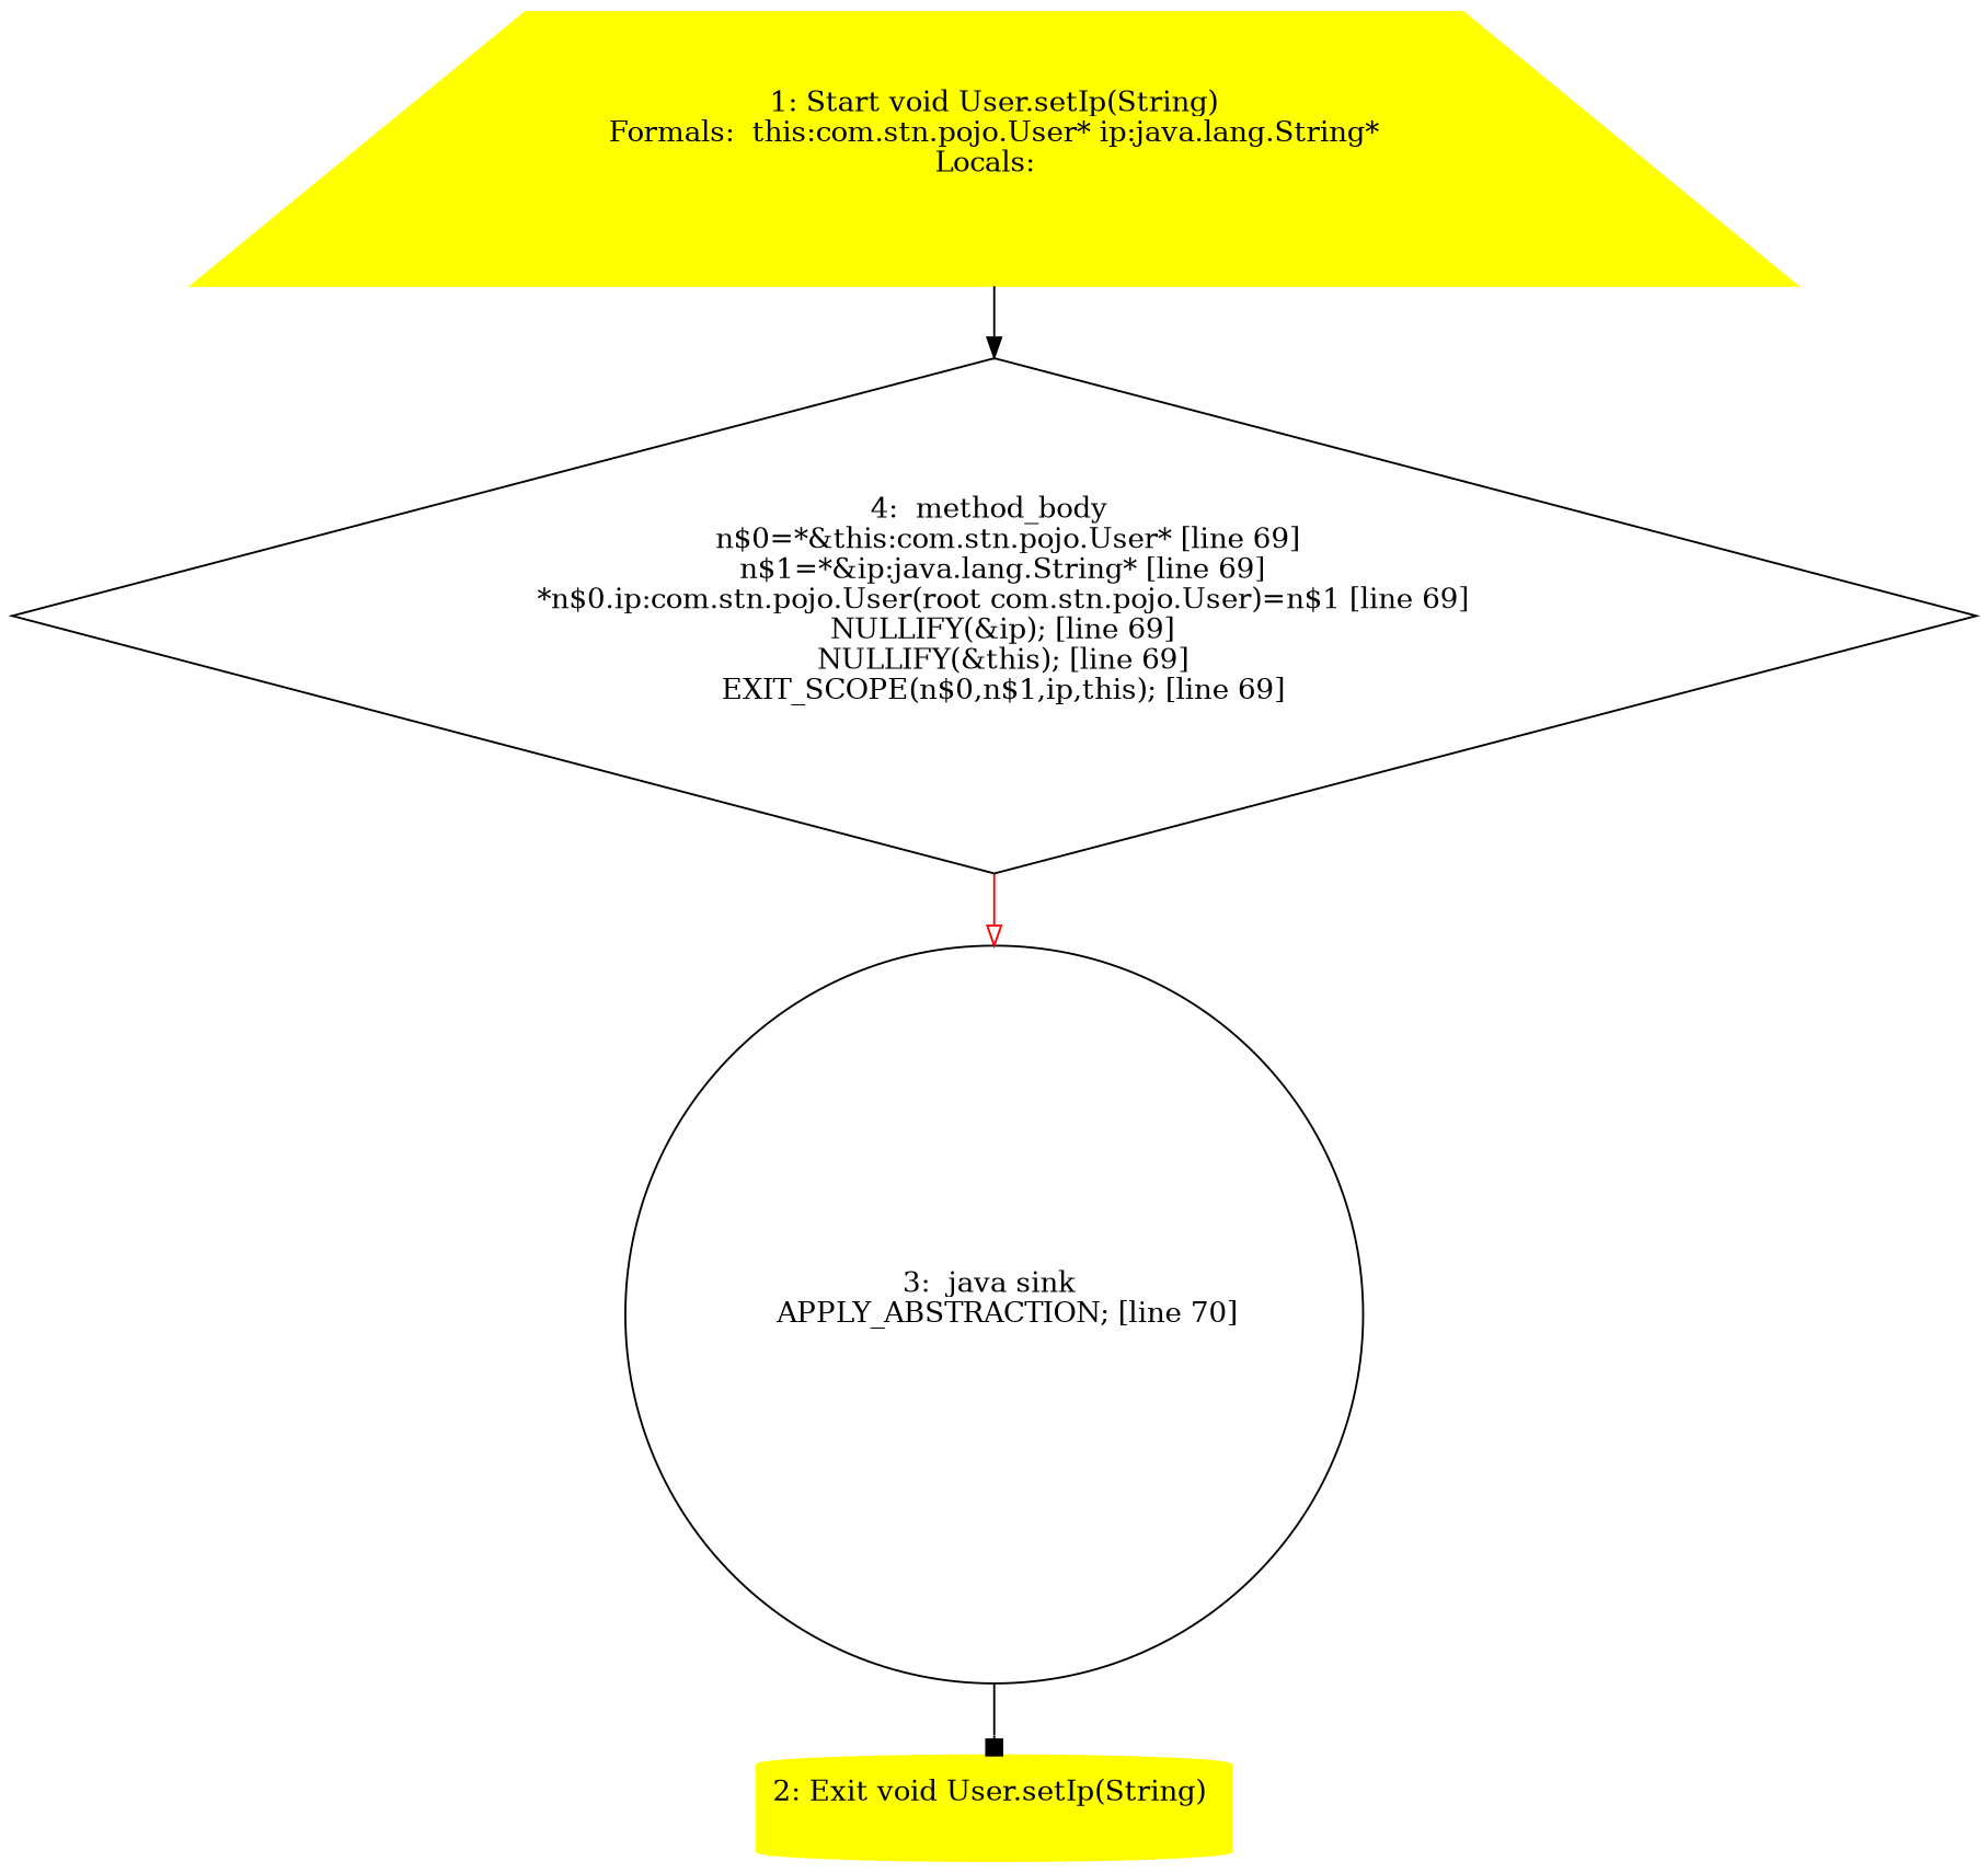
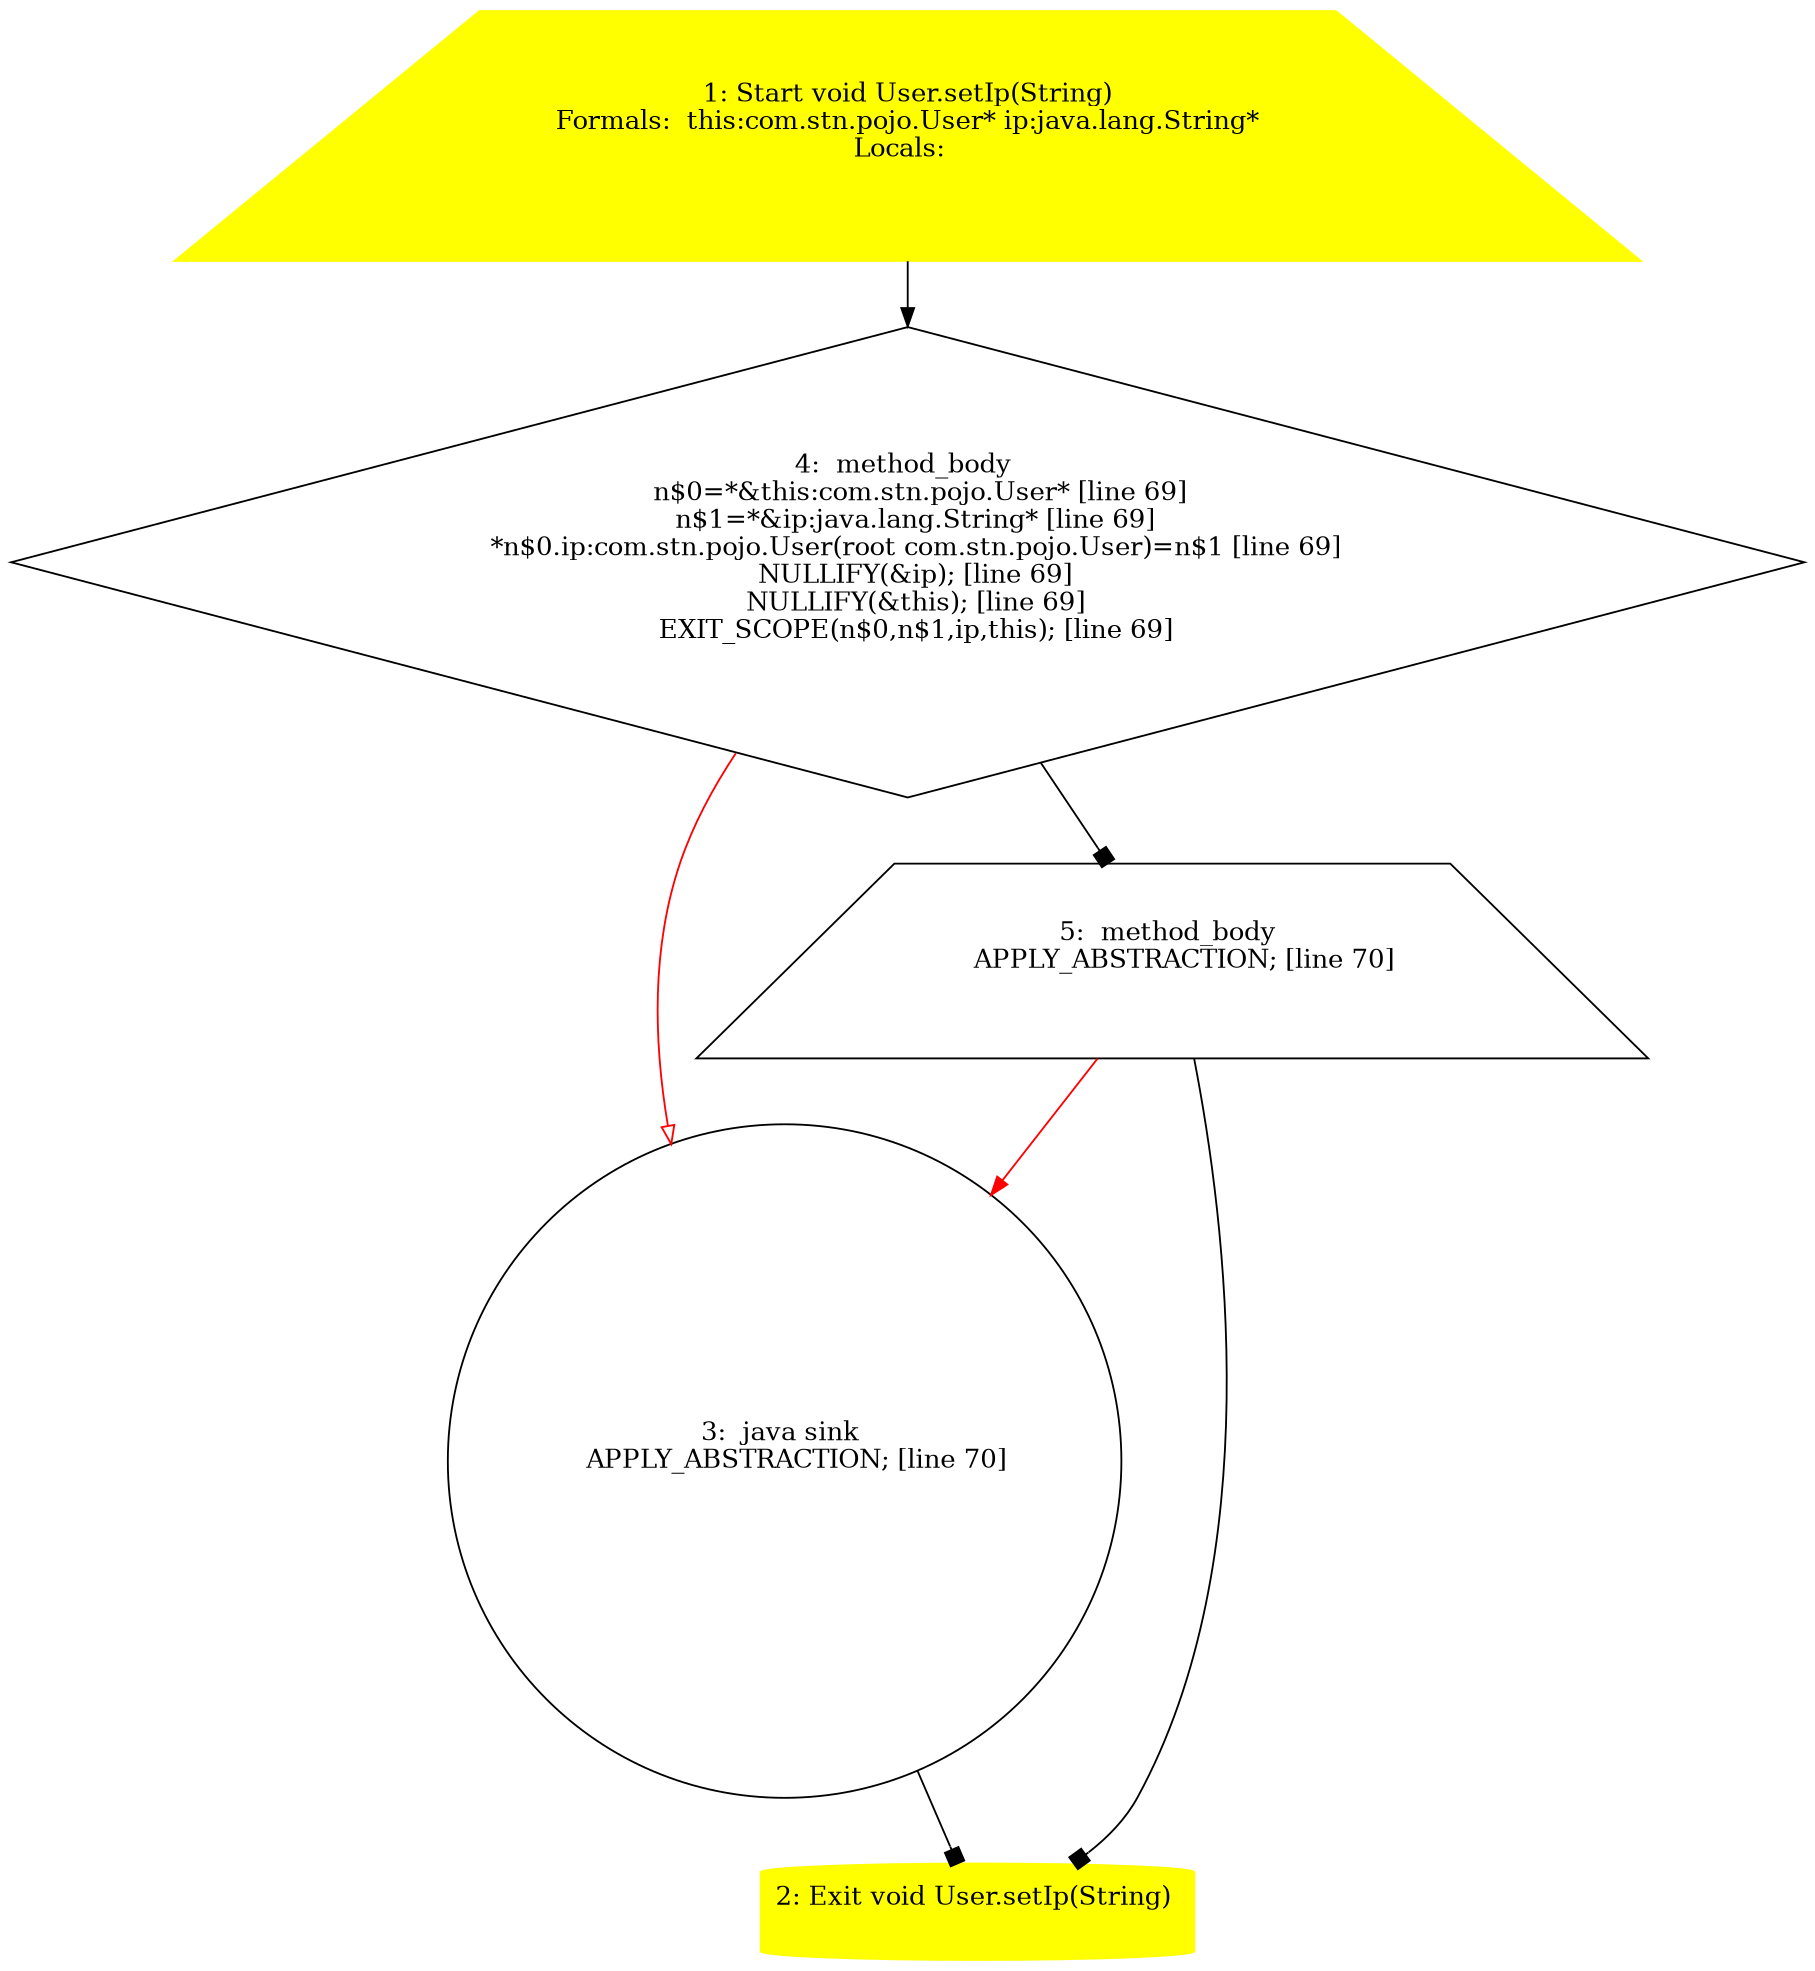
  digraph {
    node [shape=trapezium]
    edge [arrowhead=box]
    n1 [color=yellow label="1: Start void User.setIp(String)\nFormals:  this:com.stn.pojo.User* ip:java.lang.String*\nLocals:  \n  " style=filled]
    n2 [label="4:  method_body \n   n$0=*&this:com.stn.pojo.User* [line 69]\n  n$1=*&ip:java.lang.String* [line 69]\n  *n$0.ip:com.stn.pojo.User(root com.stn.pojo.User)=n$1 [line 69]\n  NULLIFY(&ip); [line 69]\n  NULLIFY(&this); [line 69]\n  EXIT_SCOPE(n$0,n$1,ip,this); [line 69]\n " shape=diamond]
    n3 [label="3:  java sink \n   APPLY_ABSTRACTION; [line 70]\n " shape=circle]
+   n4 [label="5:  method_body \n   APPLY_ABSTRACTION; [line 70]\n "]
    n5 [color=yellow label="2: Exit void User.setIp(String) \n  " shape=cylinder style=filled]
    n1 -> n2 [arrowhead=normal]
    n2 -> n3 [arrowhead=onormal color=red]
+   n2 -> n4
    n3 -> n5
+   n4 -> n3 [arrowhead=normal color=red]
+   n4 -> n5
  }
